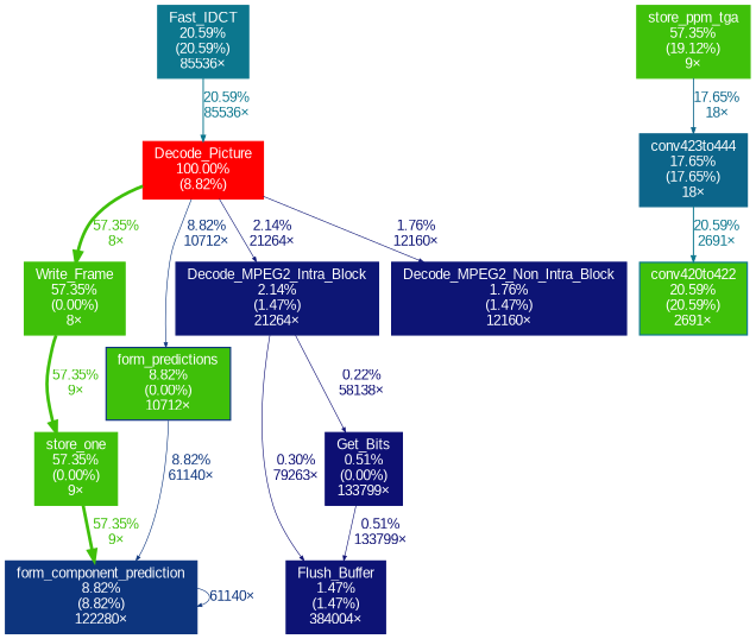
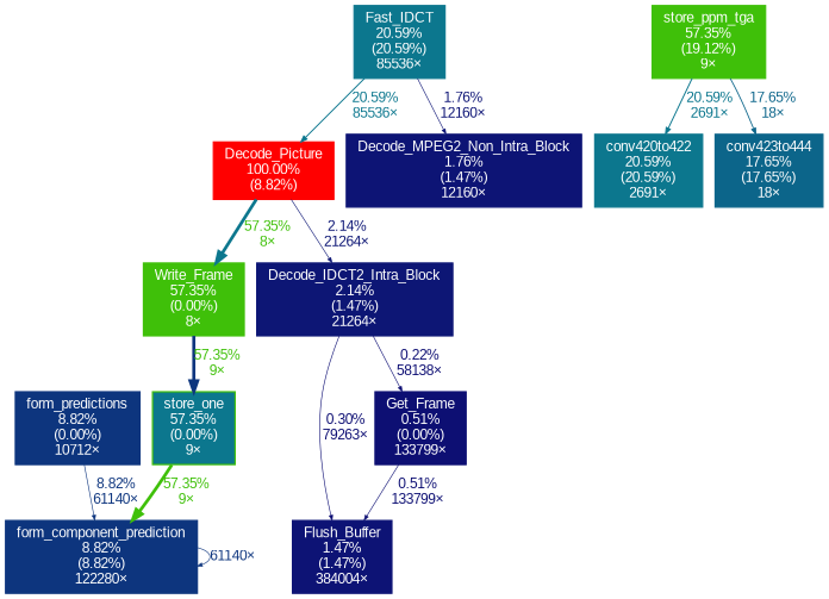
  digraph {
    fontname=Arial
    nodesep=0.125
    ranksep=0.25
    node [color="#3fc009" fontcolor="#ffffff" fontname=Arial fontsize=10.00 shape=box style=filled]
    edge [arrowsize=0.35 color="#3fc009" fontcolor="#3fc009" fontname=Arial fontsize=10.00 labeldistance=0.50 penwidth=0.50]
    n1 [color="#ff0000" height=0 label="Decode_Picture\n100.00%\n(8.82%)" width=0]
    n2 [height=0 label="Write_Frame\n57.35%\n(0.00%)\n8×" width=0]
-   n3 [color="#0d357e" height=0 label="form_predictions\n8.82%\n(0.00%)\n10712×" width=0 fillcolor="#3fc009"]
-   n4 [color="#0d1675" height=0 label="Decode_MPEG2_Intra_Block\n2.14%\n(1.47%)\n21264×" width=0]
+   n3 [color="#0d357e" height=0 label="form_predictions\n8.82%\n(0.00%)\n10712×" width=0]
+   n4 [color="#0d1675" height=0 label="Decode_IDCT2_Intra_Block\n2.14%\n(1.47%)\n21264×" width=0]
    n5 [color="#0d1475" height=0 label="Decode_MPEG2_Non_Intra_Block\n1.76%\n(1.47%)\n12160×" width=0]
-   n6 [height=0 label="store_one\n57.35%\n(0.00%)\n9×" width=0]
+   n6 [height=0 label="store_one\n57.35%\n(0.00%)\n9×" width=0 fillcolor="#0c778e"]
    n7 [color="#0c778e" height=0 label="Fast_IDCT\n20.59%\n(20.59%)\n85536×" width=0]
    n8 [color="#0d357e" height=0 label="form_component_prediction\n8.82%\n(8.82%)\n122280×" width=0]
    n9 [color="#0d1375" height=0 label="Flush_Buffer\n1.47%\n(1.47%)\n384004×" width=0]
-   n10 [color="#0d0f73" height=0 label="Get_Bits\n0.51%\n(0.00%)\n133799×" width=0]
+   n10 [color="#0d0f73" height=0 label="Get_Frame\n0.51%\n(0.00%)\n133799×" width=0]
    n11 [height=0 label="store_ppm_tga\n57.35%\n(19.12%)\n9×" width=0]
-   n12 [color="#0c778e" height=0 label="conv420to422\n20.59%\n(20.59%)\n2691×" width=0 fillcolor="#3fc009"]
+   n12 [color="#0c778e" height=0 label="conv420to422\n20.59%\n(20.59%)\n2691×" width=0]
    n13 [color="#0c658a" height=0 label="conv423to444\n17.65%\n(17.65%)\n18×" width=0]
-   n1 -> n2 [arrowsize=0.76 label="57.35%\n8×" labeldistance=2.29 penwidth=2.29]
-   n1 -> n3 [color="#0d357e" fontcolor="#0d357e" label="8.82%\n10712×"]
+   n1 -> n2 [arrowsize=0.76 color="#0c778e" label="57.35%\n8×" labeldistance=2.29 penwidth=2.29]
    n1 -> n4 [color="#0d1675" fontcolor="#0d1675" label="2.14%\n21264×"]
-   n1 -> n5 [color="#0d1475" fontcolor="#0d1475" label="1.76%\n12160×"]
-   n2 -> n6 [arrowsize=0.76 label="57.35%\n9×" labeldistance=2.29 penwidth=2.29]
+   n7 -> n5 [color="#0d1475" fontcolor="#0d1475" label="1.76%\n12160×"]
+   n2 -> n6 [arrowsize=0.76 color="#0d357e" label="57.35%\n9×" labeldistance=2.29 penwidth=2.29]
    n3 -> n8 [color="#0d357e" fontcolor="#0d357e" label="8.82%\n61140×"]
    n4 -> n9 [color="#0d0e73" fontcolor="#0d0e73" label="0.30%\n79263×"]
    n4 -> n10 [color="#0d0e73" fontcolor="#0d0e73" label="0.22%\n58138×"]
    n6 -> n8 [arrowsize=0.76 label="57.35%\n9×" labeldistance=2.29 penwidth=2.29]
    n7 -> n1 [arrowsize=0.45 color="#0c778e" fontcolor="#0c778e" label="20.59%\n85536×" labeldistance=0.82 penwidth=0.82]
    n8 -> n8 [color="#0d357e" fontcolor="#0d357e" label="61140×"]
    n10 -> n9 [color="#0d0f73" fontcolor="#0d0f73" label="0.51%\n133799×"]
-   n13 -> n12 [arrowsize=0.45 color="#0c778e" fontcolor="#0c778e" label="20.59%\n2691×" labeldistance=0.82 penwidth=0.82]
+   n11 -> n12 [arrowsize=0.45 color="#0c778e" fontcolor="#0c778e" label="20.59%\n2691×" labeldistance=0.82 penwidth=0.82]
    n11 -> n13 [arrowsize=0.42 color="#0c658a" fontcolor="#0c658a" label="17.65%\n18×" labeldistance=0.71 penwidth=0.71]
  }
